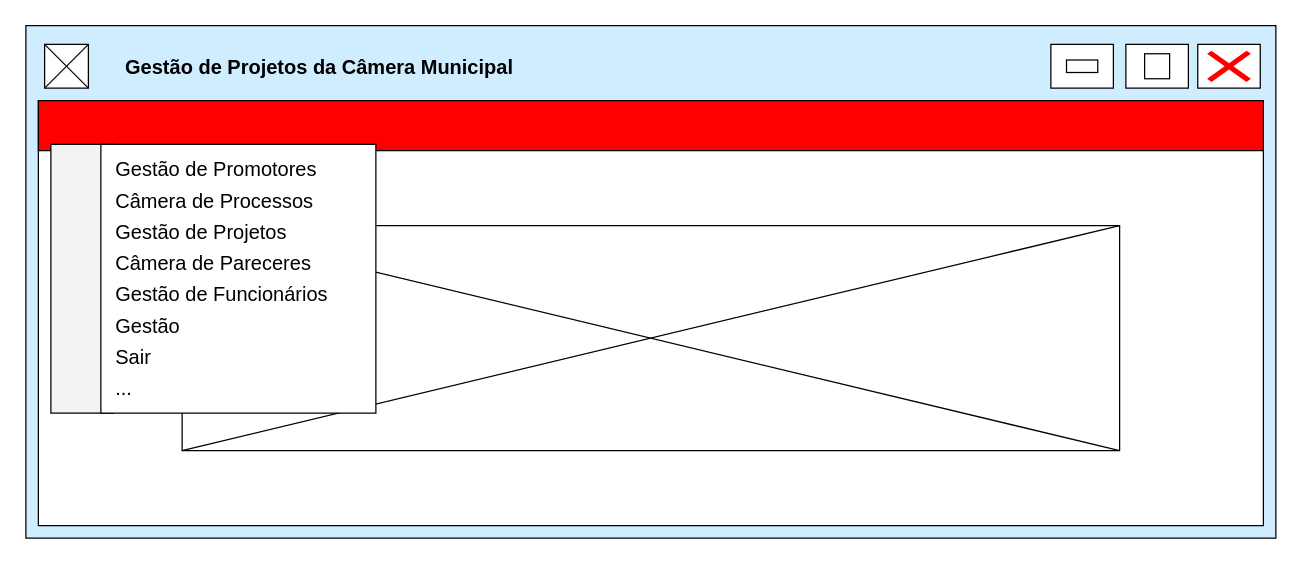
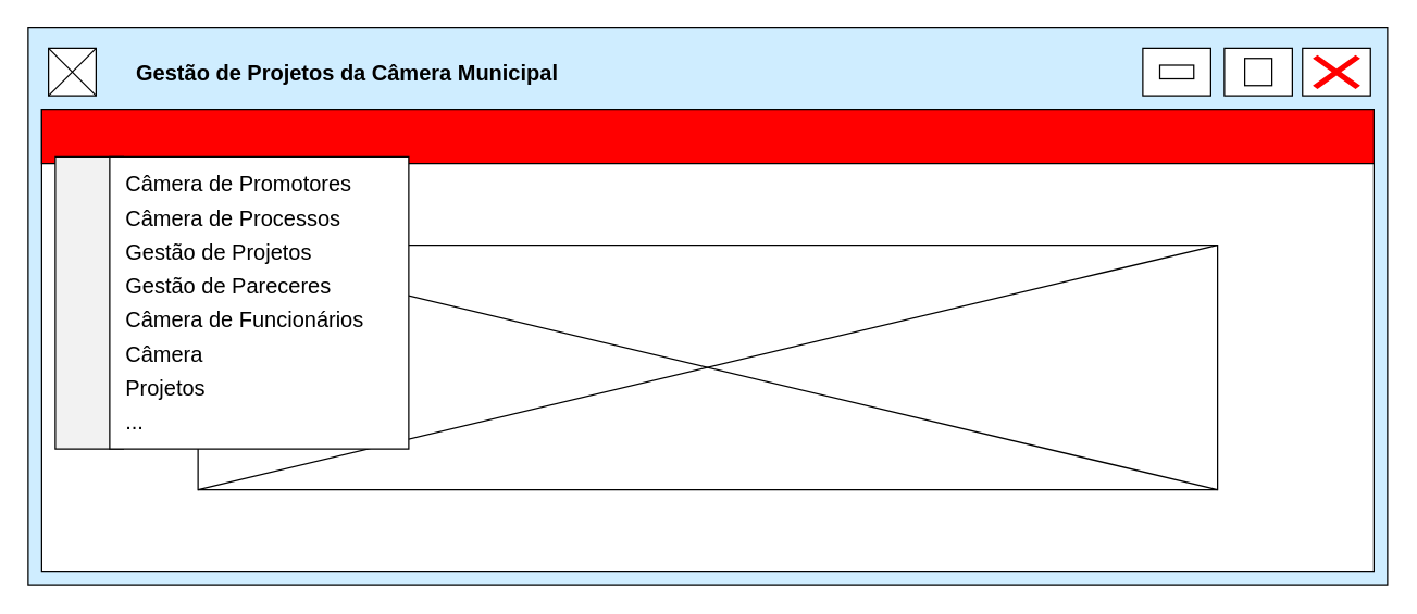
  <mxCell id="0" />
  <mxCell id="1" parent="0" />
  <mxCell id="2" value="" style="rounded=0;whiteSpace=wrap;html=1;fillColor=#CFEDFF;" vertex="1" parent="1"><mxGeometry x="20" y="20" width="1000" height="410" as="geometry" /></mxCell>
  <mxCell id="3" value="" style="rounded=0;whiteSpace=wrap;html=1;" vertex="1" parent="1"><mxGeometry x="957.5" y="35" width="50" height="35" as="geometry" /></mxCell>
  <mxCell id="4" value="" style="shape=mxgraph.mockup.markup.redX;fillColor=#ff0000;html=1;shadow=0;strokeColor=none;" vertex="1" parent="1"><mxGeometry x="965" y="40" width="35" height="25" as="geometry" /></mxCell>
  <mxCell id="5" value="" style="rounded=0;whiteSpace=wrap;html=1;" vertex="1" parent="1"><mxGeometry x="900" y="35" width="50" height="35" as="geometry" /></mxCell>
  <mxCell id="6" value="" style="rounded=0;whiteSpace=wrap;html=1;" vertex="1" parent="1"><mxGeometry x="840" y="35" width="50" height="35" as="geometry" /></mxCell>
  <mxCell id="7" value="" style="whiteSpace=wrap;html=1;aspect=fixed;" vertex="1" parent="1"><mxGeometry x="915" y="42.5" width="20" height="20" as="geometry" /></mxCell>
  <mxCell id="8" value="" style="rounded=0;whiteSpace=wrap;html=1;fontStyle=0" vertex="1" parent="1"><mxGeometry x="852.5" y="47.5" width="25" height="10" as="geometry" /></mxCell>
  <mxCell id="9" value="" style="rounded=0;whiteSpace=wrap;html=1;" vertex="1" parent="1"><mxGeometry x="30" y="80" width="980" height="340" as="geometry" /></mxCell>
  <mxCell id="10" value="" style="rounded=0;whiteSpace=wrap;html=1;fillColor=#FF0000;" vertex="1" parent="1"><mxGeometry x="30" y="80" width="980" height="40" as="geometry" /></mxCell>
  <mxCell id="11" value="&lt;font size=&quot;1&quot;&gt;&lt;b style=&quot;font-size: 16px&quot;&gt;Gestão de Projetos da Câmera Municipal&lt;/b&gt;&lt;/font&gt;" style="text;html=1;strokeColor=none;fillColor=none;align=center;verticalAlign=middle;whiteSpace=wrap;rounded=0;" vertex="1" parent="1"><mxGeometry x="95" y="42.5" width="320" height="20" as="geometry" /></mxCell>
  <mxCell id="12" value="" style="whiteSpace=wrap;html=1;aspect=fixed;gradientColor=none;fillColor=#FFFFFF;" vertex="1" parent="1"><mxGeometry x="35" y="35" width="35" height="35" as="geometry" /></mxCell>
  <mxCell id="13" style="rounded=0;orthogonalLoop=1;jettySize=auto;html=1;exitX=1;exitY=1;exitDx=0;exitDy=0;entryX=0;entryY=0;entryDx=0;entryDy=0;endArrow=none;endFill=0;" edge="1" parent="1" source="12" target="12"><mxGeometry relative="1" as="geometry" /></mxCell>
  <mxCell id="14" style="edgeStyle=none;rounded=0;orthogonalLoop=1;jettySize=auto;html=1;exitX=0;exitY=1;exitDx=0;exitDy=0;entryX=1;entryY=0;entryDx=0;entryDy=0;endArrow=none;endFill=0;" edge="1" parent="1" source="12" target="12"><mxGeometry relative="1" as="geometry" /></mxCell>
  <mxCell id="15" value="" style="rounded=0;whiteSpace=wrap;html=1;fillColor=#FFFFFF;gradientColor=none;" vertex="1" parent="1"><mxGeometry x="145" y="180" width="750" height="180" as="geometry" /></mxCell>
  <mxCell id="16" style="edgeStyle=none;rounded=0;orthogonalLoop=1;jettySize=auto;html=1;exitX=1;exitY=1;exitDx=0;exitDy=0;endArrow=none;endFill=0;" edge="1" parent="1" source="15" target="15"><mxGeometry relative="1" as="geometry" /></mxCell>
  <mxCell id="17" style="edgeStyle=none;rounded=0;orthogonalLoop=1;jettySize=auto;html=1;exitX=0;exitY=0;exitDx=0;exitDy=0;endArrow=none;endFill=0;" edge="1" parent="1" source="15" target="15"><mxGeometry relative="1" as="geometry" /></mxCell>
  <mxCell id="18" style="edgeStyle=none;rounded=0;orthogonalLoop=1;jettySize=auto;html=1;exitX=0;exitY=0;exitDx=0;exitDy=0;entryX=1;entryY=1;entryDx=0;entryDy=0;endArrow=none;endFill=0;" edge="1" parent="1" source="15" target="15"><mxGeometry relative="1" as="geometry" /></mxCell>
  <mxCell id="19" style="edgeStyle=none;rounded=0;orthogonalLoop=1;jettySize=auto;html=1;exitX=0;exitY=1;exitDx=0;exitDy=0;entryX=1;entryY=0;entryDx=0;entryDy=0;endArrow=none;endFill=0;" edge="1" parent="1" source="15" target="15"><mxGeometry relative="1" as="geometry" /></mxCell>
  <mxCell id="20" value="" style="rounded=0;whiteSpace=wrap;html=1;gradientColor=none;fillColor=#F2F2F2;" vertex="1" parent="1"><mxGeometry x="40" y="115" width="50" height="215" as="geometry" /></mxCell>
  <mxCell id="21" value="" style="rounded=0;whiteSpace=wrap;html=1;fillColor=#FFFFFF;gradientColor=none;" vertex="1" parent="1"><mxGeometry x="80" y="115" width="220" height="215" as="geometry" /></mxCell>
- <mxCell id="22" value="&lt;font style=&quot;font-size: 16px&quot;&gt;Gestão de Promotores&lt;/font&gt;" style="text;html=1;strokeColor=none;fillColor=none;align=left;verticalAlign=middle;whiteSpace=wrap;rounded=0;" vertex="1" parent="1"><mxGeometry x="90" y="125" width="170" height="20" as="geometry" /></mxCell>
+ <mxCell id="22" value="&lt;font style=&quot;font-size: 16px&quot;&gt;Câmera de Promotores&lt;/font&gt;" style="text;html=1;strokeColor=none;fillColor=none;align=left;verticalAlign=middle;whiteSpace=wrap;rounded=0;" vertex="1" parent="1"><mxGeometry x="90" y="125" width="170" height="20" as="geometry" /></mxCell>
  <mxCell id="23" value="&lt;font style=&quot;font-size: 16px&quot;&gt;Câmera de Processos&lt;/font&gt;" style="text;html=1;strokeColor=none;fillColor=none;align=left;verticalAlign=middle;whiteSpace=wrap;rounded=0;" vertex="1" parent="1"><mxGeometry x="90" y="150" width="170" height="20" as="geometry" /></mxCell>
  <mxCell id="24" value="&lt;font style=&quot;font-size: 16px&quot;&gt;Gestão de Projetos&lt;/font&gt;" style="text;html=1;strokeColor=none;fillColor=none;align=left;verticalAlign=middle;whiteSpace=wrap;rounded=0;" vertex="1" parent="1"><mxGeometry x="90" y="175" width="170" height="20" as="geometry" /></mxCell>
- <mxCell id="25" value="&lt;font style=&quot;font-size: 16px&quot;&gt;Câmera de Pareceres&lt;/font&gt;" style="text;html=1;strokeColor=none;fillColor=none;align=left;verticalAlign=middle;whiteSpace=wrap;rounded=0;" vertex="1" parent="1"><mxGeometry x="90" y="200" width="170" height="20" as="geometry" /></mxCell>
- <mxCell id="26" value="&lt;font style=&quot;font-size: 16px&quot;&gt;Gestão de Funcionários&lt;/font&gt;" style="text;html=1;strokeColor=none;fillColor=none;align=left;verticalAlign=middle;whiteSpace=wrap;rounded=0;" vertex="1" parent="1"><mxGeometry x="90" y="225" width="180" height="20" as="geometry" /></mxCell>
- <mxCell id="27" value="&lt;font style=&quot;font-size: 16px&quot;&gt;Gestão&lt;/font&gt;" style="text;html=1;strokeColor=none;fillColor=none;align=left;verticalAlign=middle;whiteSpace=wrap;rounded=0;" vertex="1" parent="1"><mxGeometry x="90" y="250" width="180" height="20" as="geometry" /></mxCell>
- <mxCell id="28" value="&lt;span style=&quot;font-size: 16px&quot;&gt;Sair&lt;/span&gt;" style="text;html=1;strokeColor=none;fillColor=none;align=left;verticalAlign=middle;whiteSpace=wrap;rounded=0;" vertex="1" parent="1"><mxGeometry x="90" y="275" width="180" height="20" as="geometry" /></mxCell>
+ <mxCell id="25" value="&lt;font style=&quot;font-size: 16px&quot;&gt;Gestão de Pareceres&lt;/font&gt;" style="text;html=1;strokeColor=none;fillColor=none;align=left;verticalAlign=middle;whiteSpace=wrap;rounded=0;" vertex="1" parent="1"><mxGeometry x="90" y="200" width="170" height="20" as="geometry" /></mxCell>
+ <mxCell id="26" value="&lt;font style=&quot;font-size: 16px&quot;&gt;Câmera de Funcionários&lt;/font&gt;" style="text;html=1;strokeColor=none;fillColor=none;align=left;verticalAlign=middle;whiteSpace=wrap;rounded=0;" vertex="1" parent="1"><mxGeometry x="90" y="225" width="180" height="20" as="geometry" /></mxCell>
+ <mxCell id="27" value="&lt;font style=&quot;font-size: 16px&quot;&gt;Câmera&lt;/font&gt;" style="text;html=1;strokeColor=none;fillColor=none;align=left;verticalAlign=middle;whiteSpace=wrap;rounded=0;" vertex="1" parent="1"><mxGeometry x="90" y="250" width="180" height="20" as="geometry" /></mxCell>
+ <mxCell id="28" value="&lt;span style=&quot;font-size: 16px&quot;&gt;Projetos&lt;/span&gt;" style="text;html=1;strokeColor=none;fillColor=none;align=left;verticalAlign=middle;whiteSpace=wrap;rounded=0;" vertex="1" parent="1"><mxGeometry x="90" y="275" width="180" height="20" as="geometry" /></mxCell>
  <mxCell id="29" value="&lt;span style=&quot;font-size: 16px&quot;&gt;...&lt;/span&gt;" style="text;html=1;strokeColor=none;fillColor=none;align=left;verticalAlign=middle;whiteSpace=wrap;rounded=0;" vertex="1" parent="1"><mxGeometry x="90" y="300" width="180" height="20" as="geometry" /></mxCell>
